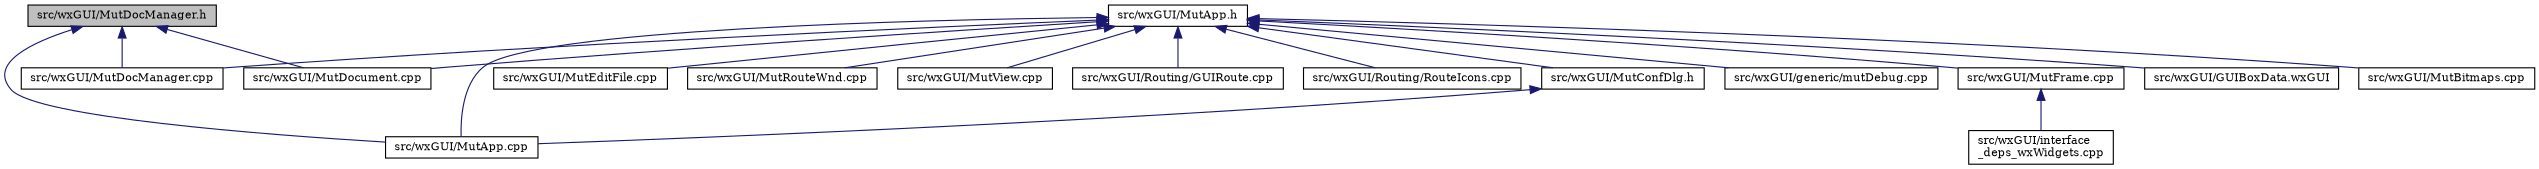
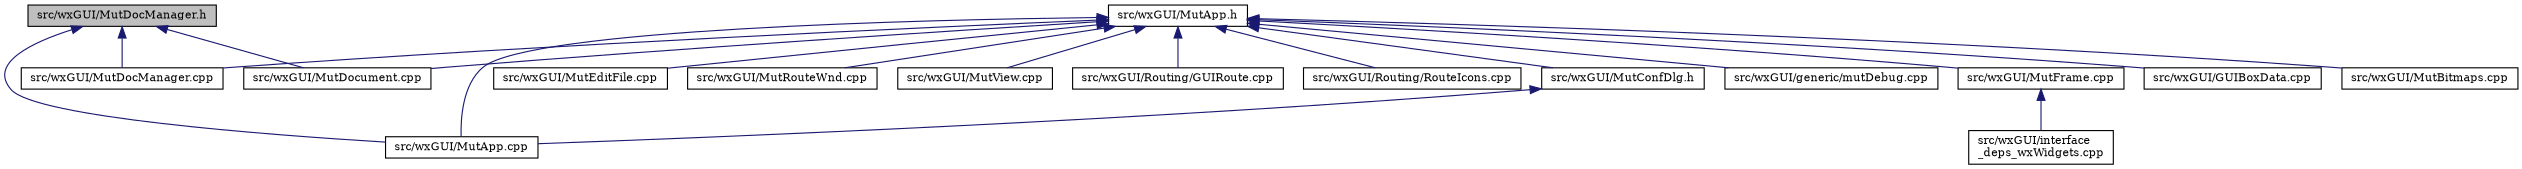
  digraph {
    fontname="DejaVu Serif"
    node [color=black fillcolor=white fontname="DejaVu Serif" fontsize=10 shape=record style=filled]
    edge [color=midnightblue dir=back fontname="DejaVu Serif" fontsize=10 labelfontname=Sans labelfontsize=10 style=solid]
    n1 [fillcolor=grey75 fontcolor=black height=0.2 label="src/wxGUI/MutDocManager.h" width=0.4]
    n2 [height=0.2 label="src/wxGUI/MutApp.cpp" width=0.4]
    n3 [height=0.2 label="src/wxGUI/MutDocManager.cpp" width=0.4]
    n4 [height=0.2 label="src/wxGUI/MutDocument.cpp" width=0.4]
    n5 [height=0.2 label="src/wxGUI/MutApp.h" width=0.4]
    n6 [height=0.2 label="src/wxGUI/generic/mutDebug.cpp" width=0.4]
-   n7 [height=0.2 label="src/wxGUI/GUIBoxData.wxGUI" width=0.4]
+   n7 [height=0.2 label="src/wxGUI/GUIBoxData.cpp" width=0.4]
    n8 [height=0.2 label="src/wxGUI/MutConfDlg.h" width=0.4]
    n9 [height=0.2 label="src/wxGUI/MutBitmaps.cpp" width=0.4]
    n10 [height=0.2 label="src/wxGUI/MutEditFile.cpp" width=0.4]
    n11 [height=0.2 label="src/wxGUI/MutFrame.cpp" width=0.4]
    n12 [height=0.2 label="src/wxGUI/MutRouteWnd.cpp" width=0.4]
    n13 [height=0.2 label="src/wxGUI/MutView.cpp" width=0.4]
    n14 [height=0.2 label="src/wxGUI/Routing/GUIRoute.cpp" width=0.4]
    n15 [height=0.2 label="src/wxGUI/Routing/RouteIcons.cpp" width=0.4]
    n16 [height=0.2 label="src/wxGUI/interface\l_deps_wxWidgets.cpp" width=0.4]
    n1 -> n2
    n1 -> n3
    n1 -> n4
    n5 -> n2
    n5 -> n3
    n5 -> n4
    n5 -> n6
    n5 -> n7
    n5 -> n8
    n5 -> n9
    n5 -> n10
    n5 -> n11
    n5 -> n12
    n5 -> n13
    n5 -> n14
    n5 -> n15
    n8 -> n2
    n11 -> n16
  }
